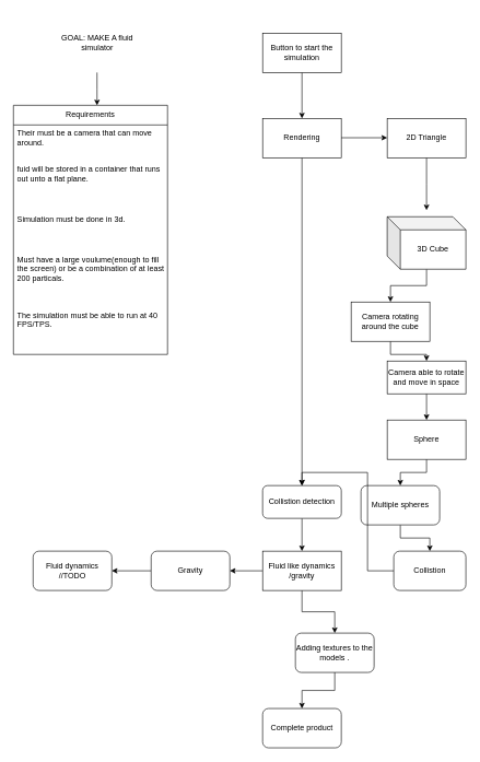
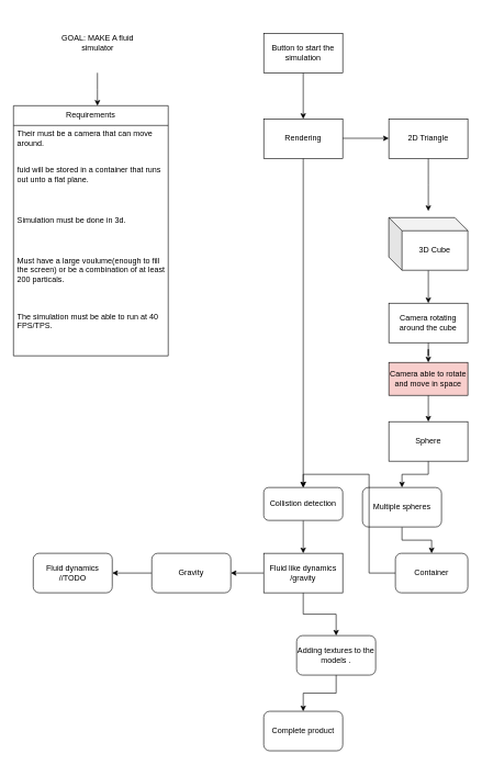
  <mxCell id="0" />
  <mxCell id="1" parent="0" />
  <mxCell id="2" style="edgeStyle=orthogonalEdgeStyle;rounded=0;orthogonalLoop=1;jettySize=auto;html=1;entryX=0.5;entryY=0;entryDx=0;entryDy=0;" edge="1" parent="1" source="3"><mxGeometry relative="1" as="geometry"><mxPoint x="147.5" y="160" as="targetPoint" /></mxGeometry></mxCell>
  <mxCell id="3" value="GOAL: MAKE A fluid simulator" style="text;html=1;align=center;verticalAlign=middle;whiteSpace=wrap;rounded=0;" vertex="1" parent="1"><mxGeometry x="82.5" y="20" width="130" height="90" as="geometry" /></mxCell>
  <mxCell id="4" value="Requirements" style="swimlane;fontStyle=0;childLayout=stackLayout;horizontal=1;startSize=30;horizontalStack=0;resizeParent=1;resizeParentMax=0;resizeLast=0;collapsible=1;marginBottom=0;whiteSpace=wrap;html=1;" vertex="1" parent="1"><mxGeometry x="20" y="160" width="235" height="380" as="geometry" /></mxCell>
  <mxCell id="5" value="Their must be a camera that can move around." style="text;strokeColor=none;fillColor=none;align=left;verticalAlign=middle;spacingLeft=4;spacingRight=4;overflow=hidden;points=[[0,0.5],[1,0.5]];portConstraint=eastwest;rotatable=0;whiteSpace=wrap;html=1;" vertex="1" parent="4"><mxGeometry y="30" width="235" height="40" as="geometry" /></mxCell>
  <mxCell id="6" value="fuid will be stored in a container that runs out unto a flat plane." style="text;strokeColor=none;fillColor=none;align=left;verticalAlign=middle;spacingLeft=4;spacingRight=4;overflow=hidden;points=[[0,0.5],[1,0.5]];portConstraint=eastwest;rotatable=0;whiteSpace=wrap;html=1;" vertex="1" parent="4"><mxGeometry y="70" width="235" height="70" as="geometry" /></mxCell>
  <mxCell id="7" value="Simulation must be done in 3d." style="text;strokeColor=none;fillColor=none;align=left;verticalAlign=middle;spacingLeft=4;spacingRight=4;overflow=hidden;points=[[0,0.5],[1,0.5]];portConstraint=eastwest;rotatable=0;whiteSpace=wrap;html=1;" vertex="1" parent="4"><mxGeometry y="140" width="235" height="70" as="geometry" /></mxCell>
  <mxCell id="8" value="Must have a large voulume(enough to fill the screen) or be a combination of at least 200 particals." style="text;strokeColor=none;fillColor=none;align=left;verticalAlign=middle;spacingLeft=4;spacingRight=4;overflow=hidden;points=[[0,0.5],[1,0.5]];portConstraint=eastwest;rotatable=0;whiteSpace=wrap;html=1;" vertex="1" parent="4"><mxGeometry y="210" width="235" height="80" as="geometry" /></mxCell>
  <mxCell id="9" value="The simulation must be able to run at 40 FPS/TPS.&lt;div&gt;&lt;br&gt;&lt;/div&gt;" style="text;strokeColor=none;fillColor=none;align=left;verticalAlign=middle;spacingLeft=4;spacingRight=4;overflow=hidden;points=[[0,0.5],[1,0.5]];portConstraint=eastwest;rotatable=0;whiteSpace=wrap;html=1;" vertex="1" parent="4"><mxGeometry y="290" width="235" height="90" as="geometry" /></mxCell>
  <mxCell id="10" style="edgeStyle=orthogonalEdgeStyle;rounded=0;orthogonalLoop=1;jettySize=auto;html=1;entryX=0.5;entryY=0;entryDx=0;entryDy=0;" edge="1" parent="1" source="11" target="13"><mxGeometry relative="1" as="geometry" /></mxCell>
  <mxCell id="11" value="Button to start the simulation" style="rounded=0;whiteSpace=wrap;html=1;" vertex="1" parent="1"><mxGeometry x="400" y="50" width="120" height="60" as="geometry" /></mxCell>
  <mxCell id="12" style="edgeStyle=orthogonalEdgeStyle;rounded=0;orthogonalLoop=1;jettySize=auto;html=1;" edge="1" parent="1" source="13" target="28"><mxGeometry relative="1" as="geometry" /></mxCell>
  <mxCell id="13" value="Rendering" style="rounded=0;whiteSpace=wrap;html=1;" vertex="1" parent="1"><mxGeometry x="400" y="180" width="120" height="60" as="geometry" /></mxCell>
  <mxCell id="14" value="" style="endArrow=classic;html=1;rounded=0;" edge="1" parent="1"><mxGeometry width="50" height="50" relative="1" as="geometry"><mxPoint x="520" y="209.5" as="sourcePoint" /><mxPoint x="590" y="209.5" as="targetPoint" /></mxGeometry></mxCell>
  <mxCell id="15" style="edgeStyle=orthogonalEdgeStyle;rounded=0;orthogonalLoop=1;jettySize=auto;html=1;" edge="1" parent="1" source="16"><mxGeometry relative="1" as="geometry"><mxPoint x="650" y="320" as="targetPoint" /></mxGeometry></mxCell>
  <mxCell id="16" value="2D Triangle" style="rounded=0;whiteSpace=wrap;html=1;" vertex="1" parent="1"><mxGeometry x="590" y="180" width="120" height="60" as="geometry" /></mxCell>
  <mxCell id="17" style="edgeStyle=orthogonalEdgeStyle;rounded=0;orthogonalLoop=1;jettySize=auto;html=1;entryX=0.5;entryY=0;entryDx=0;entryDy=0;" edge="1" parent="1" source="18" target="20"><mxGeometry relative="1" as="geometry" /></mxCell>
  <mxCell id="18" value="3D Cube" style="shape=cube;whiteSpace=wrap;html=1;boundedLbl=1;backgroundOutline=1;darkOpacity=0.05;darkOpacity2=0.1;" vertex="1" parent="1"><mxGeometry x="590" y="330" width="120" height="80" as="geometry" /></mxCell>
  <mxCell id="19" style="edgeStyle=orthogonalEdgeStyle;rounded=0;orthogonalLoop=1;jettySize=auto;html=1;entryX=0.5;entryY=0;entryDx=0;entryDy=0;" edge="1" parent="1" source="20" target="22"><mxGeometry relative="1" as="geometry" /></mxCell>
- <mxCell id="20" value="Camera rotating around the cube" style="rounded=0;whiteSpace=wrap;html=1;" vertex="1" parent="1"><mxGeometry x="535" y="460" width="120" height="60" as="geometry" /></mxCell>
+ <mxCell id="20" value="Camera rotating around the cube" style="rounded=0;whiteSpace=wrap;html=1;" vertex="1" parent="1"><mxGeometry x="590" y="460" width="120" height="60" as="geometry" /></mxCell>
  <mxCell id="21" style="edgeStyle=orthogonalEdgeStyle;rounded=0;orthogonalLoop=1;jettySize=auto;html=1;" edge="1" parent="1" source="22" target="24"><mxGeometry relative="1" as="geometry" /></mxCell>
- <mxCell id="22" value="Camera able to rotate and move in space" style="rounded=0;whiteSpace=wrap;html=1;" vertex="1" parent="1"><mxGeometry x="590" y="550" width="120" height="50" as="geometry" /></mxCell>
+ <mxCell id="22" value="Camera able to rotate and move in space" style="rounded=0;whiteSpace=wrap;html=1;fillColor=#f8cecc;" vertex="1" parent="1"><mxGeometry x="590" y="550" width="120" height="50" as="geometry" /></mxCell>
  <mxCell id="23" style="edgeStyle=orthogonalEdgeStyle;rounded=0;orthogonalLoop=1;jettySize=auto;html=1;" edge="1" parent="1" source="24" target="26"><mxGeometry relative="1" as="geometry" /></mxCell>
  <mxCell id="24" value="Sphere" style="rounded=0;whiteSpace=wrap;html=1;" vertex="1" parent="1"><mxGeometry x="590" y="640" width="120" height="60" as="geometry" /></mxCell>
  <mxCell id="25" style="edgeStyle=orthogonalEdgeStyle;rounded=0;orthogonalLoop=1;jettySize=auto;html=1;" edge="1" parent="1" source="26" target="35"><mxGeometry relative="1" as="geometry" /></mxCell>
  <mxCell id="26" value="Multiple spheres" style="rounded=1;whiteSpace=wrap;html=1;" vertex="1" parent="1"><mxGeometry x="550" y="740" width="120" height="60" as="geometry" /></mxCell>
  <mxCell id="27" style="edgeStyle=orthogonalEdgeStyle;rounded=0;orthogonalLoop=1;jettySize=auto;html=1;" edge="1" parent="1" source="28" target="31"><mxGeometry relative="1" as="geometry" /></mxCell>
  <mxCell id="28" value="Collistion detection" style="rounded=1;whiteSpace=wrap;html=1;" vertex="1" parent="1"><mxGeometry x="400" y="740" width="120" height="50" as="geometry" /></mxCell>
  <mxCell id="29" style="edgeStyle=orthogonalEdgeStyle;rounded=0;orthogonalLoop=1;jettySize=auto;html=1;" edge="1" parent="1" source="31" target="33"><mxGeometry relative="1" as="geometry"><mxPoint x="460" y="930" as="targetPoint" /></mxGeometry></mxCell>
  <mxCell id="30" style="edgeStyle=orthogonalEdgeStyle;rounded=0;orthogonalLoop=1;jettySize=auto;html=1;entryX=1;entryY=0.5;entryDx=0;entryDy=0;" edge="1" parent="1" source="31" target="37"><mxGeometry relative="1" as="geometry" /></mxCell>
  <mxCell id="31" value="Fluid like dynamics /gravity" style="rounded=0;whiteSpace=wrap;html=1;" vertex="1" parent="1"><mxGeometry x="400" y="840" width="120" height="60" as="geometry" /></mxCell>
  <mxCell id="32" style="edgeStyle=orthogonalEdgeStyle;rounded=0;orthogonalLoop=1;jettySize=auto;html=1;entryX=0.5;entryY=0;entryDx=0;entryDy=0;" edge="1" parent="1" source="33" target="39"><mxGeometry relative="1" as="geometry" /></mxCell>
  <mxCell id="33" value="Adding textures to the models ." style="rounded=1;whiteSpace=wrap;html=1;" vertex="1" parent="1"><mxGeometry x="450" y="965" width="120" height="60" as="geometry" /></mxCell>
  <mxCell id="34" style="edgeStyle=orthogonalEdgeStyle;rounded=0;orthogonalLoop=1;jettySize=auto;html=1;entryX=0.5;entryY=0;entryDx=0;entryDy=0;" edge="1" parent="1" source="35" target="28"><mxGeometry relative="1" as="geometry" /></mxCell>
- <mxCell id="35" value="Collistion" style="rounded=1;whiteSpace=wrap;html=1;" vertex="1" parent="1"><mxGeometry x="600" y="840" width="110" height="60" as="geometry" /></mxCell>
+ <mxCell id="35" value="Container" style="rounded=1;whiteSpace=wrap;html=1;" vertex="1" parent="1"><mxGeometry x="600" y="840" width="110" height="60" as="geometry" /></mxCell>
  <mxCell id="36" style="edgeStyle=orthogonalEdgeStyle;rounded=0;orthogonalLoop=1;jettySize=auto;html=1;entryX=1;entryY=0.5;entryDx=0;entryDy=0;" edge="1" parent="1" source="37" target="38"><mxGeometry relative="1" as="geometry" /></mxCell>
  <mxCell id="37" value="Gravity" style="rounded=1;whiteSpace=wrap;html=1;" vertex="1" parent="1"><mxGeometry x="230" y="840" width="120" height="60" as="geometry" /></mxCell>
  <mxCell id="38" value="Fluid dynamics //TODO" style="rounded=1;whiteSpace=wrap;html=1;" vertex="1" parent="1"><mxGeometry x="50" y="840" width="120" height="60" as="geometry" /></mxCell>
  <mxCell id="39" value="Complete product" style="rounded=1;whiteSpace=wrap;html=1;" vertex="1" parent="1"><mxGeometry x="400" y="1080" width="120" height="60" as="geometry" /></mxCell>
